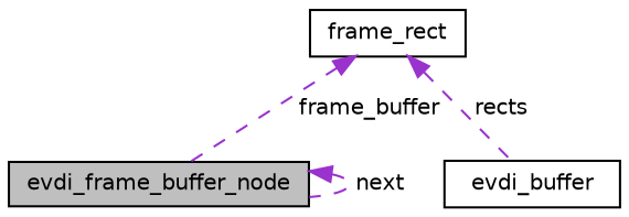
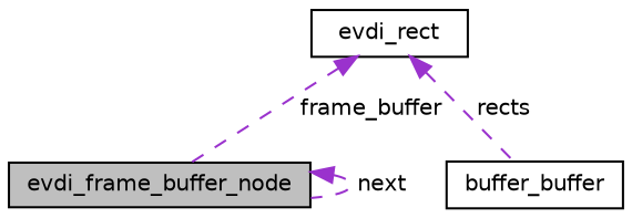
  digraph {
    fontname="DejaVu Sans"
    node [color=black fillcolor=white fontname="DejaVu Sans" fontsize=10 shape=record style=filled]
    edge [color=darkorchid3 dir=back fontname="DejaVu Sans" fontsize=10 labelfontname=Helvetica labelfontsize=10 style=dashed]
    n1 [fillcolor=grey75 fontcolor=black height=0.2 label=evdi_frame_buffer_node width=0.4]
-   n2 [height=0.2 label=evdi_buffer width=0.4]
-   n3 [height=0.2 label=frame_rect width=0.4]
+   n2 [height=0.2 label=buffer_buffer width=0.4]
+   n3 [height=0.2 label=evdi_rect width=0.4]
    n1 -> n1 [label=" next"]
    n3 -> n1 [label=" frame_buffer"]
    n3 -> n2 [label=" rects"]
  }
